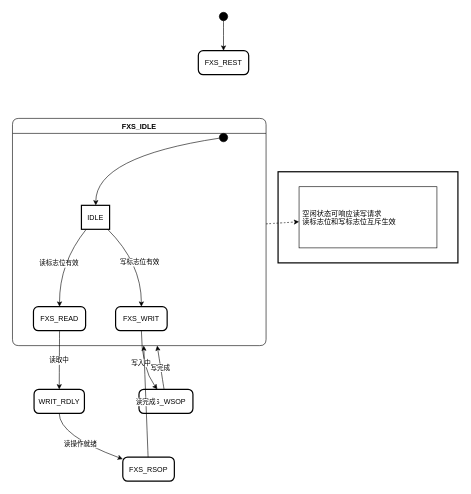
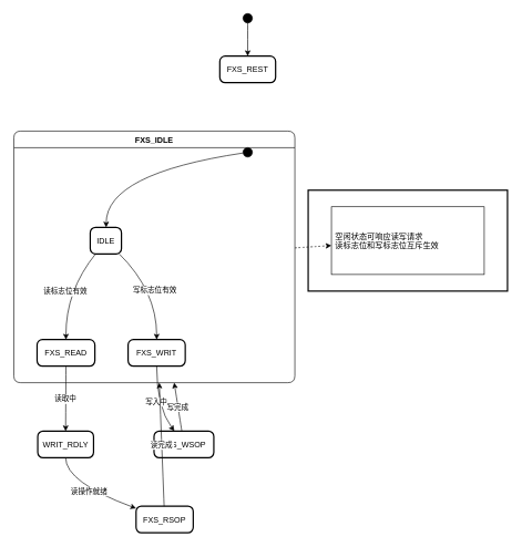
  <mxCell id="0" />
  <mxCell id="1" parent="0" />
  <mxCell id="2" value="" style="ellipse;fillColor=strokeColor;" vertex="1" parent="1"><mxGeometry x="365" y="20" width="14" height="14" as="geometry" /></mxCell>
  <mxCell id="3" value="FXS_REST" style="rounded=1;arcSize=20;strokeWidth=2" vertex="1" parent="1"><mxGeometry x="330" y="84" width="84" height="40" as="geometry" /></mxCell>
  <mxCell id="4" value="FXS_IDLE" style="swimlane;fontStyle=1;align=center;verticalAlign=middle;startSize=25;container=0;collapsible=0;rounded=1;arcSize=14;dropTarget=0;" vertex="1" parent="1"><mxGeometry x="20" y="197" width="423" height="379" as="geometry" /></mxCell>
  <mxCell id="5" value="" style="ellipse;fillColor=strokeColor;" vertex="1" parent="1"><mxGeometry x="365" y="222" width="14" height="14" as="geometry" /></mxCell>
- <mxCell id="6" value="IDLE" style="arcSize=20;strokeWidth=2;rounded=0;" vertex="1" parent="1"><mxGeometry x="135" y="342" width="47" height="40" as="geometry" /></mxCell>
+ <mxCell id="6" value="IDLE" style="rounded=1;arcSize=20;strokeWidth=2" vertex="1" parent="1"><mxGeometry x="135" y="342" width="47" height="40" as="geometry" /></mxCell>
  <mxCell id="7" value="FXS_READ" style="rounded=1;arcSize=20;strokeWidth=2" vertex="1" parent="1"><mxGeometry x="55" y="511" width="87" height="40" as="geometry" /></mxCell>
  <mxCell id="8" value="FXS_WRIT" style="rounded=1;arcSize=20;strokeWidth=2" vertex="1" parent="1"><mxGeometry x="192" y="511" width="86" height="40" as="geometry" /></mxCell>
  <mxCell id="9" value="WRIT_RDLY" style="rounded=1;arcSize=20;strokeWidth=2" vertex="1" parent="1"><mxGeometry x="56" y="649" width="84" height="40" as="geometry" /></mxCell>
  <mxCell id="10" value="FXS_RSOP" style="rounded=1;arcSize=20;strokeWidth=2" vertex="1" parent="1"><mxGeometry x="204" y="762" width="86" height="40" as="geometry" /></mxCell>
  <mxCell id="11" value="FXS_WSOP" style="rounded=1;arcSize=20;strokeWidth=2" vertex="1" parent="1"><mxGeometry x="231" y="649" width="90" height="40" as="geometry" /></mxCell>
  <mxCell id="12" value="空闲状态可响应读写请求&#10;        读标志位和写标志位互斥生效" style="whiteSpace=wrap;strokeWidth=2;" vertex="1" parent="1"><mxGeometry x="463" y="286" width="300" height="152" as="geometry" /></mxCell>
  <mxCell id="13" value="空闲状态可响应读写请求&#10;        读标志位和写标志位互斥生效" style="align=left;spacingLeft=4;" vertex="1" parent="1"><mxGeometry x="498" y="311" width="230" height="102" as="geometry" /></mxCell>
  <mxCell id="14" value="" style="curved=1;startArrow=none;;exitX=0.5;exitY=1;entryX=0.5;entryY=0;rounded=0;" edge="1" parent="1" source="2" target="3"><mxGeometry relative="1" as="geometry"><Array as="points" /></mxGeometry></mxCell>
  <mxCell id="15" value="" style="curved=1;startArrow=none;;exitX=0;exitY=0.58;entryX=0.51;entryY=0;rounded=0;" edge="1" parent="1" source="5" target="6"><mxGeometry relative="1" as="geometry"><Array as="points"><mxPoint x="159" y="261" /></Array></mxGeometry></mxCell>
  <mxCell id="16" value="读标志位有效" style="curved=1;startArrow=none;;exitX=0.17;exitY=1;entryX=0.5;entryY=0;rounded=0;" edge="1" parent="1" source="6" target="7"><mxGeometry relative="1" as="geometry"><Array as="points"><mxPoint x="98" y="438" /></Array></mxGeometry></mxCell>
  <mxCell id="17" value="写标志位有效" style="curved=1;startArrow=none;;exitX=0.93;exitY=1;entryX=0.5;entryY=0;rounded=0;" edge="1" parent="1" source="6" target="8"><mxGeometry relative="1" as="geometry"><Array as="points"><mxPoint x="235" y="438" /></Array></mxGeometry></mxCell>
  <mxCell id="18" value="读取中" style="curved=1;startArrow=none;;exitX=0.5;exitY=1;entryX=0.5;entryY=0;rounded=0;" edge="1" parent="1" source="7" target="9"><mxGeometry relative="1" as="geometry"><Array as="points" /></mxGeometry></mxCell>
  <mxCell id="19" value="读操作就绪" style="curved=1;startArrow=none;;exitX=0.5;exitY=1;entryX=0.01;entryY=0.09;rounded=0;" edge="1" parent="1" source="9" target="10"><mxGeometry relative="1" as="geometry"><Array as="points"><mxPoint x="98" y="726" /></Array></mxGeometry></mxCell>
  <mxCell id="20" value="写入中" style="curved=1;startArrow=none;;exitX=0.5;exitY=1;entryX=0.34;entryY=0;rounded=0;" edge="1" parent="1" source="8" target="11"><mxGeometry relative="1" as="geometry"><Array as="points"><mxPoint x="235" y="613" /></Array></mxGeometry></mxCell>
  <mxCell id="21" value="读完成" style="curved=1;startArrow=none;;rounded=0;" edge="1" parent="1" source="10" target="4"><mxGeometry relative="1" as="geometry"><Array as="points" /></mxGeometry></mxCell>
  <mxCell id="22" value="写完成" style="curved=1;startArrow=none;;rounded=0;" edge="1" parent="1" source="11" target="4"><mxGeometry relative="1" as="geometry"><Array as="points" /></mxGeometry></mxCell>
  <mxCell id="23" value="" style="curved=1;dashed=1;startArrow=none;;rounded=0;" edge="1" parent="1" source="4" target="13"><mxGeometry relative="1" as="geometry"><Array as="points" /></mxGeometry></mxCell>
